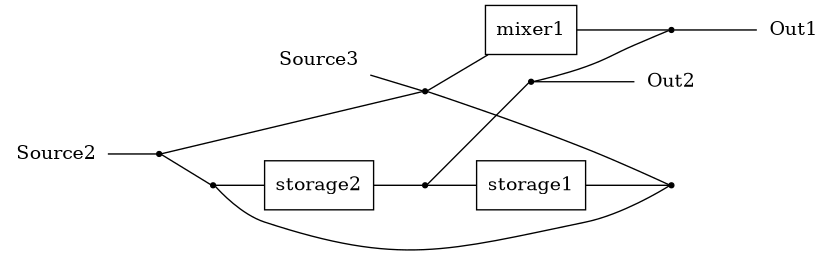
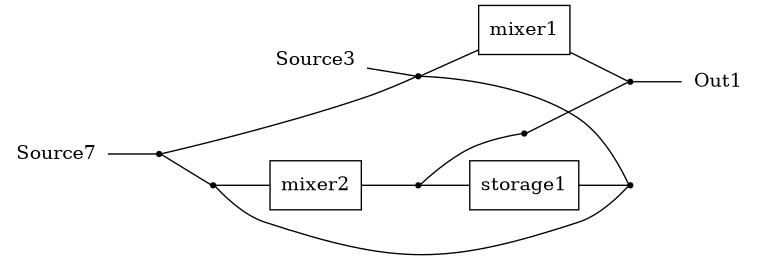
  graph {
    fontname="DejaVu Serif"
    rankdir=LR
    node [fontname="DejaVu Serif" shape=point]
    edge [fontname="DejaVu Serif"]
    n1 [label=storage1 shape=rectangular]
    n2 [label=Switch6]
    n3 [label=mixer1 shape=rectangular]
    n4 [label=Switch7]
    n5 [label=Out1 shape=plaintext]
-   n6 [label=storage2 shape=rectangular]
+   n6 [label=mixer2 shape=rectangular]
    n7 [label=Switch3]
    n8 [label=Switch4]
-   n9 [label=Source2 shape=plaintext]
+   n9 [label=Source7 shape=plaintext]
    n10 [label=Switch1]
    n11 [label=Switch5]
    n12 [label=Switch2]
-   n13 [label=Out2 shape=plaintext]
    n14 [label=Source3 shape=plaintext]
    n1 -- n2
    n3 -- n4
    n4 -- n5
    n6 -- n7
    n7 -- n1
    n7 -- n8
    n8 -- n4
-   n8 -- n13
    n9 -- n10
    n10 -- n11
    n10 -- n12
    n11 -- n2
    n11 -- n3
    n12 -- n2
    n12 -- n6
    n14 -- n11
  }
